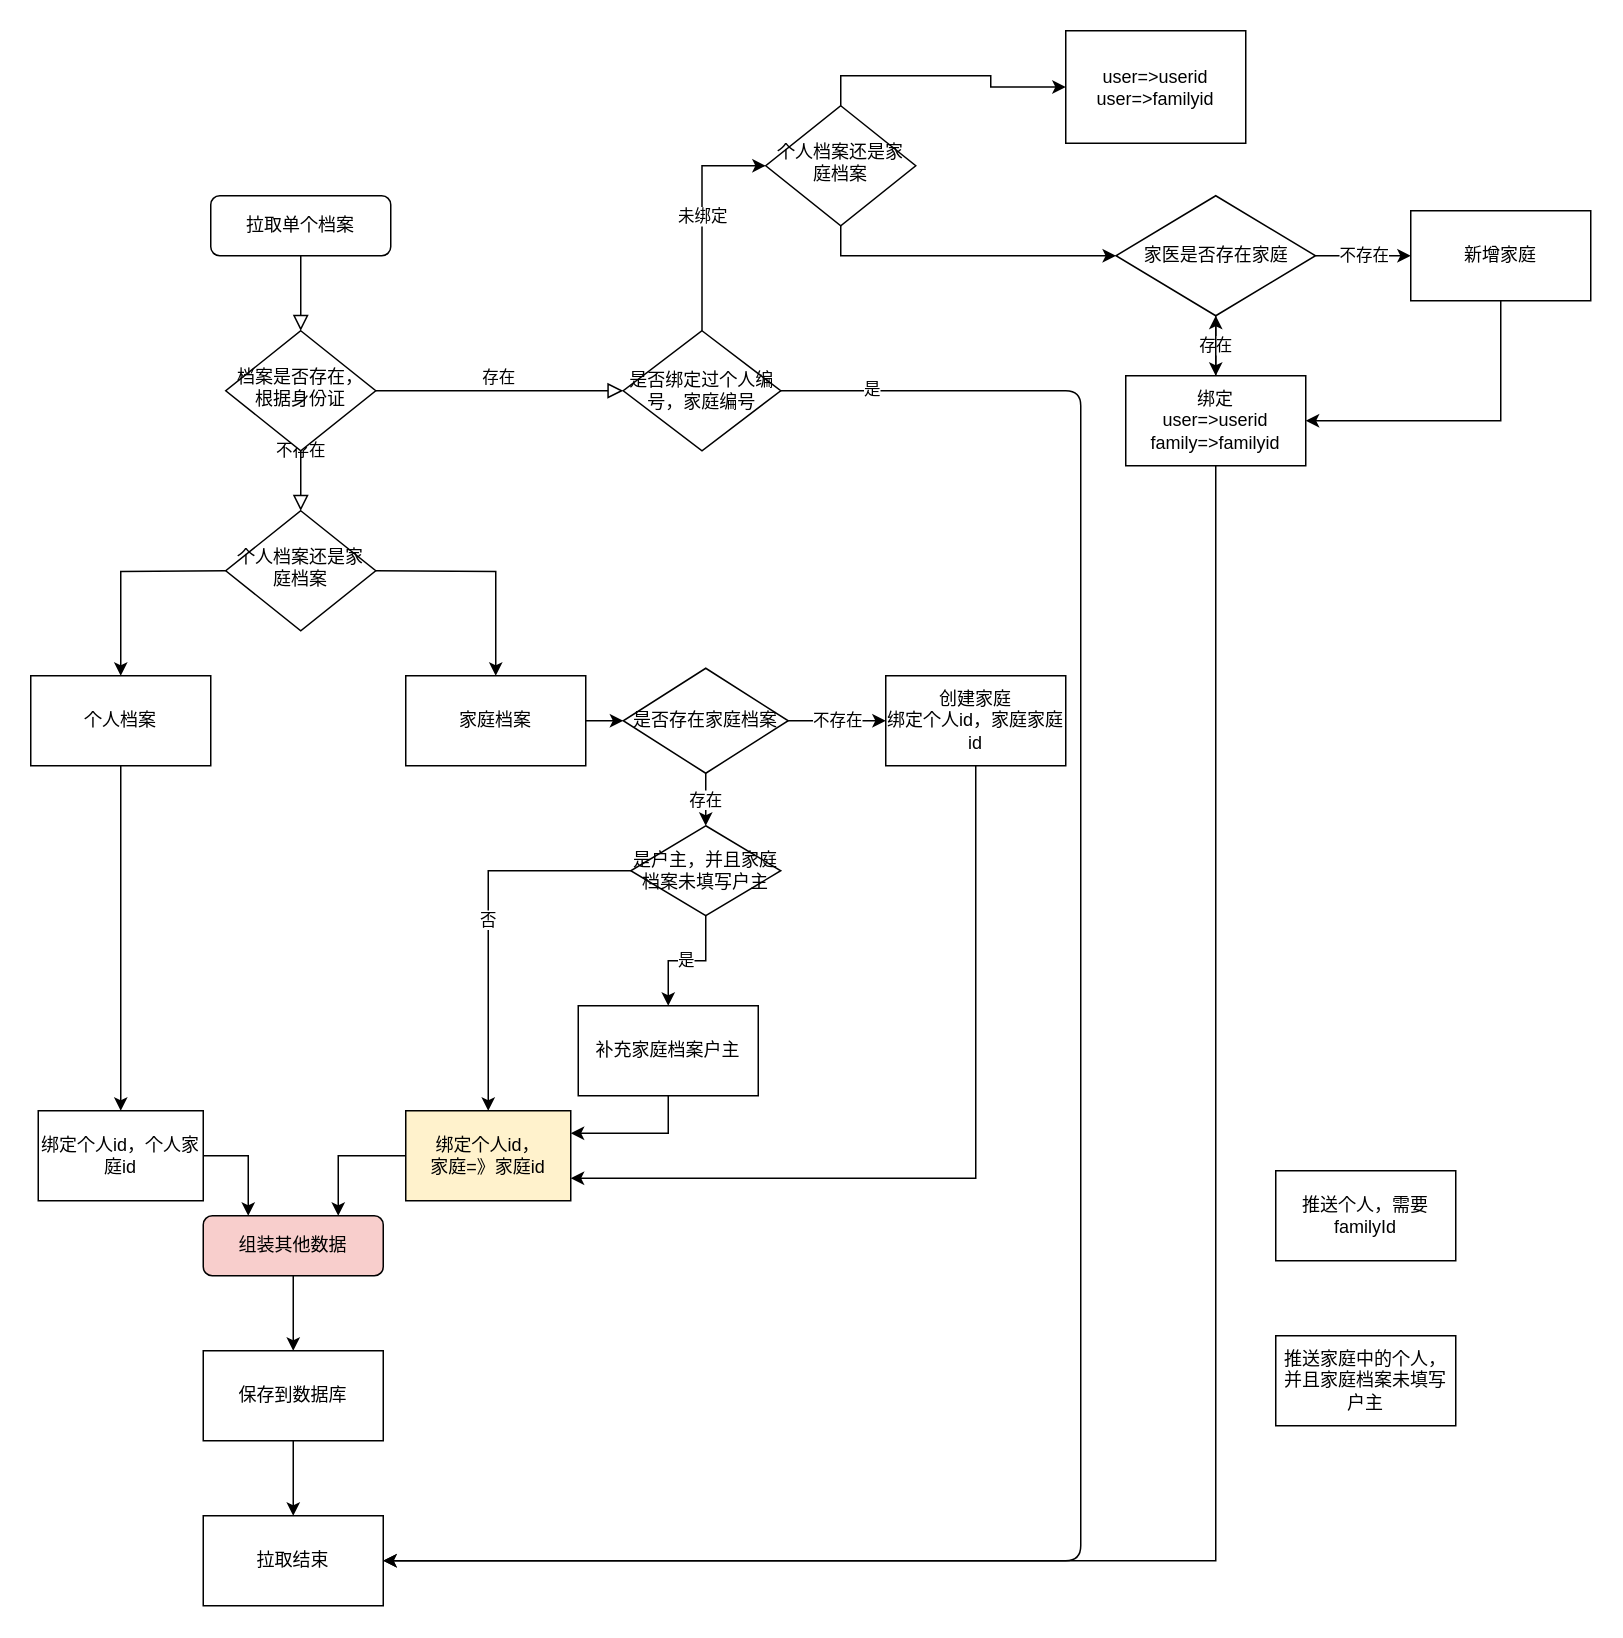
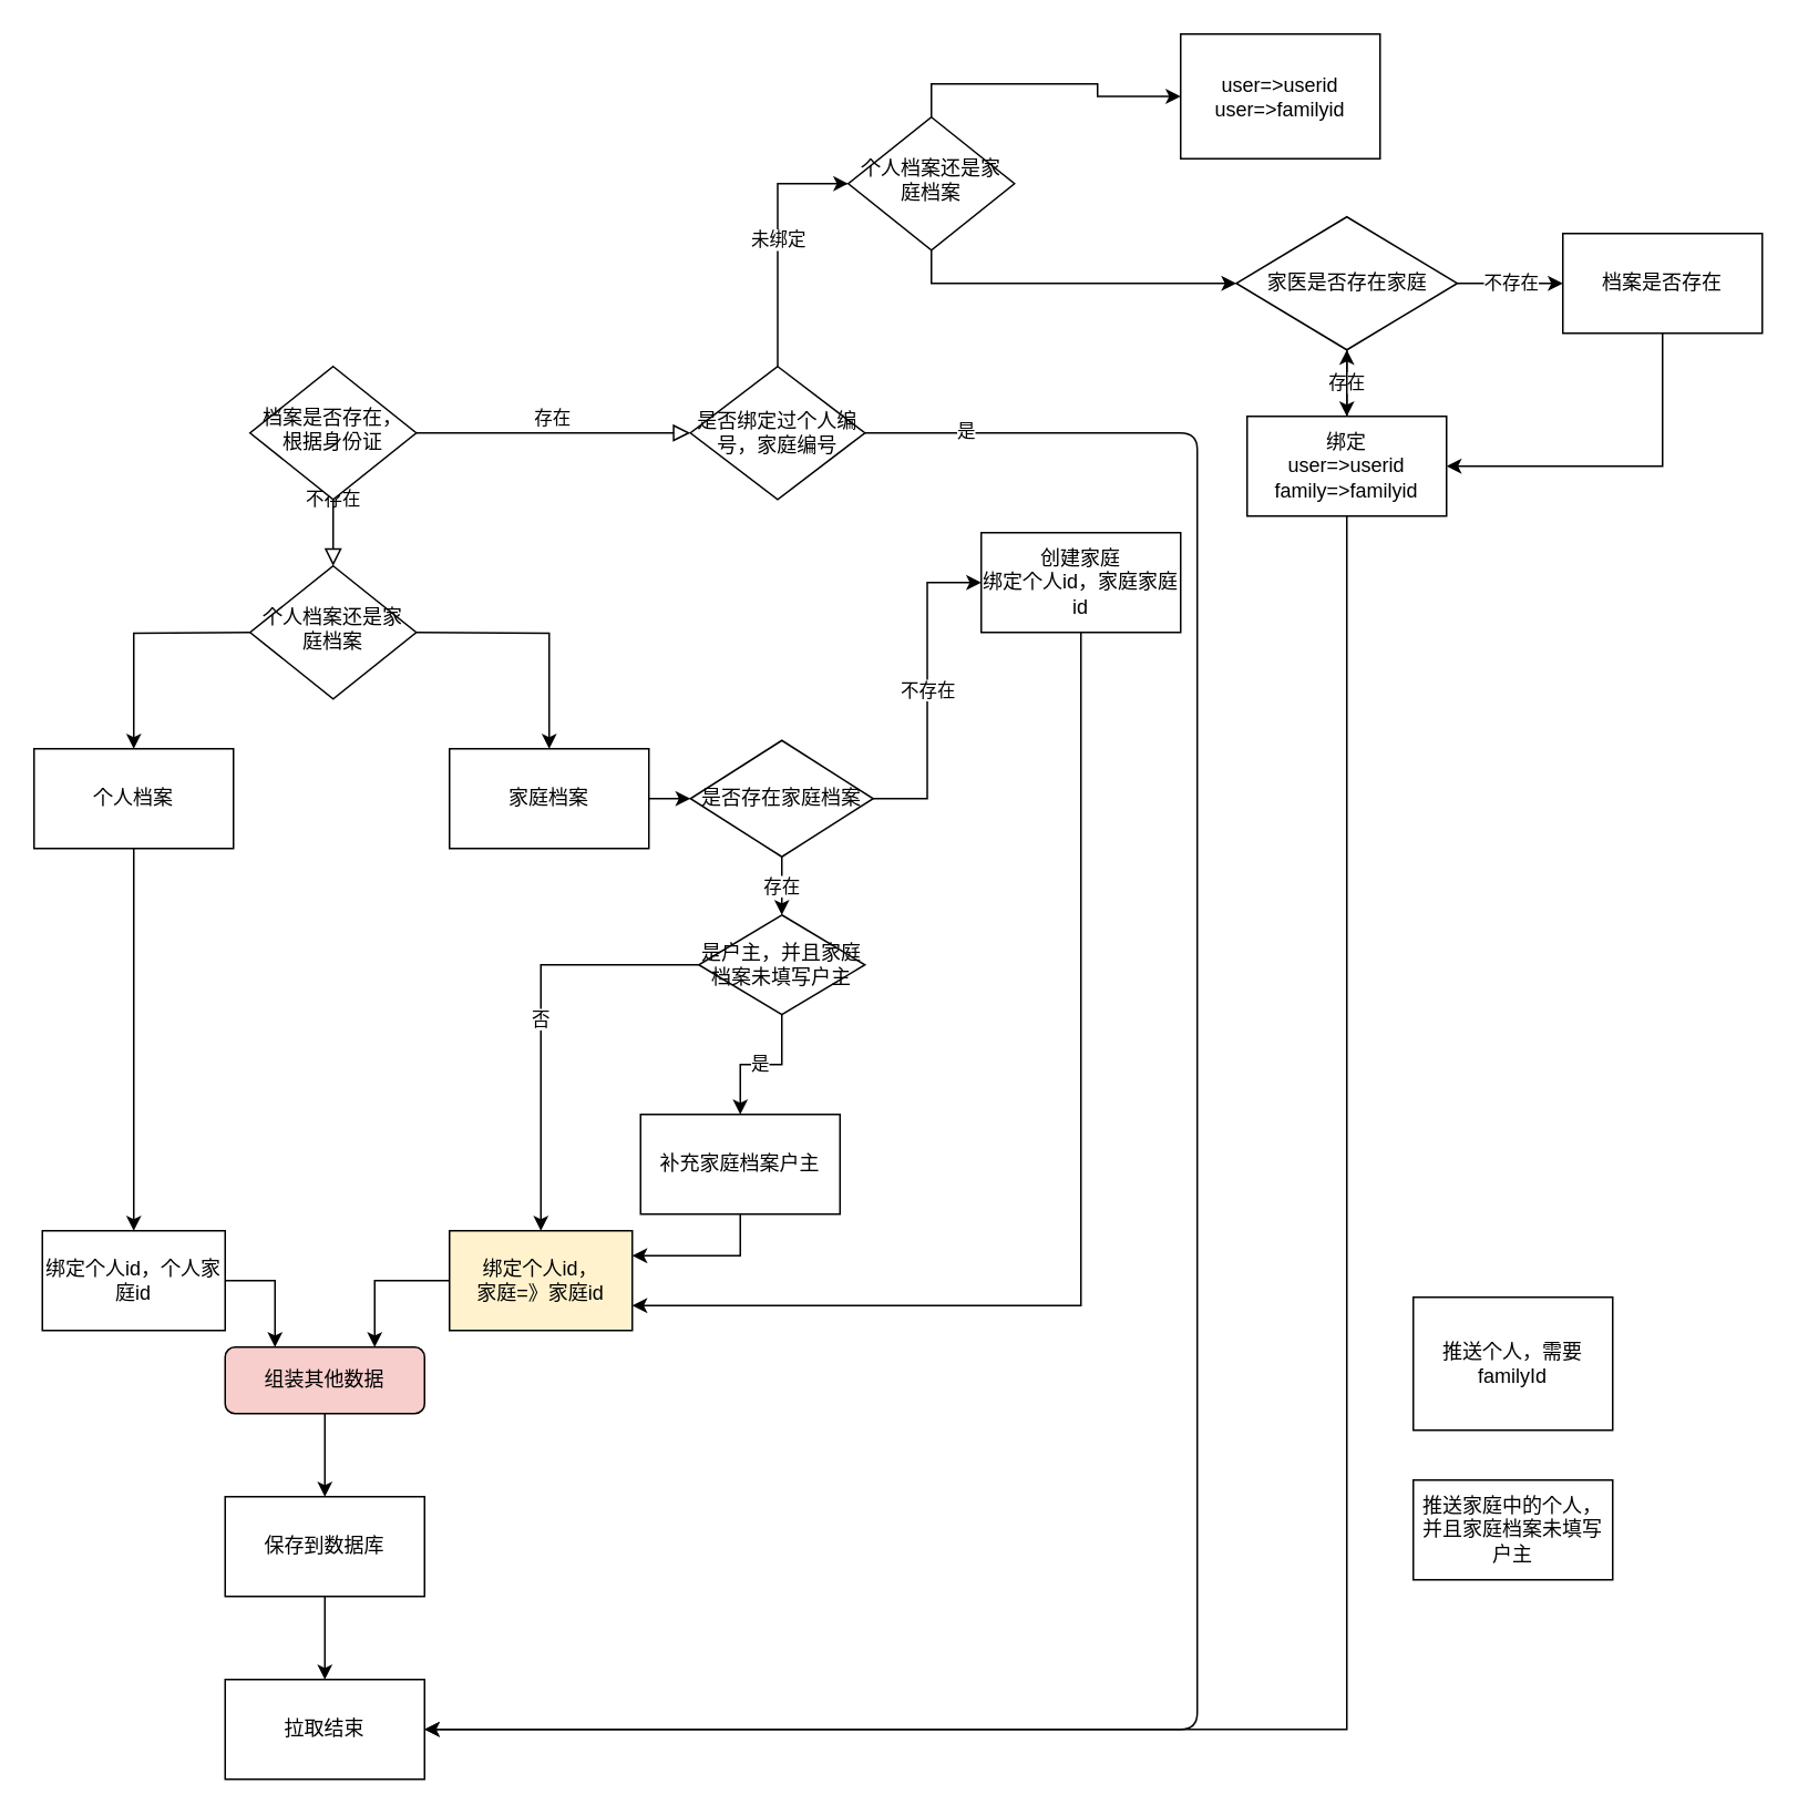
  <mxCell id="0" />
  <mxCell id="1" parent="0" />
- <mxCell id="2" value="" style="rounded=0;html=1;jettySize=auto;orthogonalLoop=1;fontSize=11;endArrow=block;endFill=0;endSize=8;strokeWidth=1;shadow=0;labelBackgroundColor=none;edgeStyle=orthogonalEdgeStyle;" parent="1" source="3" target="6" edge="1"><mxGeometry relative="1" as="geometry" /></mxCell>
- <mxCell id="3" value="拉取单个档案" style="rounded=1;whiteSpace=wrap;html=1;fontSize=12;glass=0;strokeWidth=1;shadow=0;" parent="1" vertex="1"><mxGeometry x="140" y="130" width="120" height="40" as="geometry" /></mxCell>
  <mxCell id="4" value="不存在" style="rounded=0;html=1;jettySize=auto;orthogonalLoop=1;fontSize=11;endArrow=block;endFill=0;endSize=8;strokeWidth=1;shadow=0;labelBackgroundColor=none;edgeStyle=orthogonalEdgeStyle;" parent="1" source="6" edge="1"><mxGeometry y="20" relative="1" as="geometry"><mxPoint as="offset" /><mxPoint x="200" y="340" as="targetPoint" /></mxGeometry></mxCell>
  <mxCell id="5" value="存在" style="edgeStyle=orthogonalEdgeStyle;rounded=0;html=1;jettySize=auto;orthogonalLoop=1;fontSize=11;endArrow=block;endFill=0;endSize=8;strokeWidth=1;shadow=0;labelBackgroundColor=none;entryX=0;entryY=0.5;entryDx=0;entryDy=0;" parent="1" source="6" edge="1"><mxGeometry y="10" relative="1" as="geometry"><mxPoint as="offset" /><Array as="points" /><mxPoint x="415" y="260" as="targetPoint" /></mxGeometry></mxCell>
  <mxCell id="6" value="档案是否存在，根据身份证" style="rhombus;whiteSpace=wrap;html=1;shadow=0;fontFamily=Helvetica;fontSize=12;align=center;strokeWidth=1;spacing=6;spacingTop=-4;" parent="1" vertex="1"><mxGeometry x="150" y="220" width="100" height="80" as="geometry" /></mxCell>
  <mxCell id="7" style="edgeStyle=orthogonalEdgeStyle;rounded=0;orthogonalLoop=1;jettySize=auto;html=1;exitX=0;exitY=0.5;exitDx=0;exitDy=0;entryX=0.5;entryY=0;entryDx=0;entryDy=0;" parent="1" target="23" edge="1"><mxGeometry relative="1" as="geometry"><mxPoint x="150" y="380" as="sourcePoint" /></mxGeometry></mxCell>
  <mxCell id="8" style="edgeStyle=orthogonalEdgeStyle;rounded=0;orthogonalLoop=1;jettySize=auto;html=1;exitX=1;exitY=0.5;exitDx=0;exitDy=0;entryX=0.5;entryY=0;entryDx=0;entryDy=0;" parent="1" target="25" edge="1"><mxGeometry relative="1" as="geometry"><mxPoint x="250" y="380" as="sourcePoint" /></mxGeometry></mxCell>
  <mxCell id="9" value="组装其他数据" style="rounded=1;whiteSpace=wrap;html=1;fontSize=12;glass=0;strokeWidth=1;shadow=0;fillColor=#f8cecc;" parent="1" vertex="1"><mxGeometry x="135" y="810" width="120" height="40" as="geometry" /></mxCell>
  <mxCell id="10" style="edgeStyle=orthogonalEdgeStyle;rounded=0;orthogonalLoop=1;jettySize=auto;html=1;exitX=0.5;exitY=1;exitDx=0;exitDy=0;entryX=1;entryY=0.75;entryDx=0;entryDy=0;" parent="1" source="11" target="30" edge="1"><mxGeometry relative="1" as="geometry" /></mxCell>
- <mxCell id="11" value="创建家庭&lt;br&gt;绑定个人id，家庭家庭id" style="rounded=0;whiteSpace=wrap;html=1;" parent="1" vertex="1"><mxGeometry x="590" y="450" width="120" height="60" as="geometry" /></mxCell>
+ <mxCell id="11" value="创建家庭&lt;br&gt;绑定个人id，家庭家庭id" style="rounded=0;whiteSpace=wrap;html=1;" parent="1" vertex="1"><mxGeometry x="590" y="320" width="120" height="60" as="geometry" /></mxCell>
  <mxCell id="12" style="edgeStyle=orthogonalEdgeStyle;rounded=0;orthogonalLoop=1;jettySize=auto;html=1;exitX=1;exitY=0.5;exitDx=0;exitDy=0;entryX=0.25;entryY=0;entryDx=0;entryDy=0;" parent="1" source="13" target="9" edge="1"><mxGeometry relative="1" as="geometry" /></mxCell>
  <mxCell id="13" value="绑定个人id，个人家庭id" style="rounded=0;whiteSpace=wrap;html=1;" parent="1" vertex="1"><mxGeometry x="25" y="740" width="110" height="60" as="geometry" /></mxCell>
  <mxCell id="14" value="保存到数据库" style="rounded=0;whiteSpace=wrap;html=1;" parent="1" vertex="1"><mxGeometry x="135" y="900" width="120" height="60" as="geometry" /></mxCell>
  <mxCell id="15" value="拉取结束" style="rounded=0;whiteSpace=wrap;html=1;" parent="1" vertex="1"><mxGeometry x="135" y="1010" width="120" height="60" as="geometry" /></mxCell>
  <mxCell id="16" value="" style="endArrow=classic;html=1;edgeStyle=elbowEdgeStyle;exitX=1;exitY=0.5;exitDx=0;exitDy=0;" parent="1" target="15" edge="1"><mxGeometry width="50" height="50" relative="1" as="geometry"><mxPoint x="515" y="260" as="sourcePoint" /><mxPoint x="580" y="940" as="targetPoint" /><Array as="points"><mxPoint x="720" y="580" /></Array></mxGeometry></mxCell>
  <mxCell id="17" value="是" style="edgeLabel;html=1;align=center;verticalAlign=middle;resizable=0;points=[];" parent="16" vertex="1" connectable="0"><mxGeometry x="-0.91" y="2" relative="1" as="geometry"><mxPoint as="offset" /></mxGeometry></mxCell>
  <mxCell id="18" value="" style="endArrow=classic;html=1;exitX=0.5;exitY=1;exitDx=0;exitDy=0;" parent="1" source="9" edge="1"><mxGeometry width="50" height="50" relative="1" as="geometry"><mxPoint x="365" y="720" as="sourcePoint" /><mxPoint x="195" y="900" as="targetPoint" /></mxGeometry></mxCell>
  <mxCell id="19" value="" style="endArrow=classic;html=1;exitX=0.5;exitY=1;exitDx=0;exitDy=0;entryX=0.5;entryY=0;entryDx=0;entryDy=0;" parent="1" source="14" target="15" edge="1"><mxGeometry width="50" height="50" relative="1" as="geometry"><mxPoint x="395" y="880" as="sourcePoint" /><mxPoint x="445" y="830" as="targetPoint" /></mxGeometry></mxCell>
- <mxCell id="20" value="推送个人，需要familyId" style="rounded=0;whiteSpace=wrap;html=1;" parent="1" vertex="1"><mxGeometry x="850" y="780" width="120" height="60" as="geometry" /></mxCell>
+ <mxCell id="20" value="推送个人，需要familyId" style="rounded=0;whiteSpace=wrap;html=1;" parent="1" vertex="1"><mxGeometry x="850" y="780" width="120" height="80" as="geometry" /></mxCell>
  <mxCell id="21" value="推送家庭中的个人，并且家庭档案未填写户主" style="rounded=0;whiteSpace=wrap;html=1;" parent="1" vertex="1"><mxGeometry x="850" y="890" width="120" height="60" as="geometry" /></mxCell>
  <mxCell id="22" style="edgeStyle=orthogonalEdgeStyle;rounded=0;orthogonalLoop=1;jettySize=auto;html=1;exitX=0.5;exitY=1;exitDx=0;exitDy=0;" parent="1" source="23" target="13" edge="1"><mxGeometry relative="1" as="geometry" /></mxCell>
  <mxCell id="23" value="个人档案" style="rounded=0;whiteSpace=wrap;html=1;" parent="1" vertex="1"><mxGeometry x="20" y="450" width="120" height="60" as="geometry" /></mxCell>
  <mxCell id="24" style="edgeStyle=orthogonalEdgeStyle;rounded=0;orthogonalLoop=1;jettySize=auto;html=1;exitX=1;exitY=0.5;exitDx=0;exitDy=0;entryX=0;entryY=0.5;entryDx=0;entryDy=0;" parent="1" source="25" target="28" edge="1"><mxGeometry relative="1" as="geometry" /></mxCell>
  <mxCell id="25" value="家庭档案" style="rounded=0;whiteSpace=wrap;html=1;" parent="1" vertex="1"><mxGeometry x="270" y="450" width="120" height="60" as="geometry" /></mxCell>
  <mxCell id="26" value="不存在" style="edgeStyle=orthogonalEdgeStyle;rounded=0;orthogonalLoop=1;jettySize=auto;html=1;exitX=1;exitY=0.5;exitDx=0;exitDy=0;entryX=0;entryY=0.5;entryDx=0;entryDy=0;" parent="1" source="28" target="11" edge="1"><mxGeometry relative="1" as="geometry" /></mxCell>
  <mxCell id="27" value="存在" style="edgeStyle=orthogonalEdgeStyle;rounded=0;orthogonalLoop=1;jettySize=auto;html=1;exitX=0.5;exitY=1;exitDx=0;exitDy=0;entryX=0.5;entryY=0;entryDx=0;entryDy=0;" parent="1" source="28" target="33" edge="1"><mxGeometry relative="1" as="geometry" /></mxCell>
  <mxCell id="28" value="是否存在家庭档案" style="rhombus;whiteSpace=wrap;html=1;" parent="1" vertex="1"><mxGeometry x="415" y="445" width="110" height="70" as="geometry" /></mxCell>
  <mxCell id="29" style="edgeStyle=orthogonalEdgeStyle;rounded=0;orthogonalLoop=1;jettySize=auto;html=1;exitX=0;exitY=0.5;exitDx=0;exitDy=0;entryX=0.75;entryY=0;entryDx=0;entryDy=0;" parent="1" source="30" target="9" edge="1"><mxGeometry relative="1" as="geometry" /></mxCell>
  <mxCell id="30" value="绑定个人id，&lt;br&gt;家庭=》家庭id" style="rounded=0;whiteSpace=wrap;html=1;fillColor=#fff2cc;" parent="1" vertex="1"><mxGeometry x="270" y="740" width="110" height="60" as="geometry" /></mxCell>
  <mxCell id="31" value="否" style="edgeStyle=orthogonalEdgeStyle;rounded=0;orthogonalLoop=1;jettySize=auto;html=1;exitX=0;exitY=0.5;exitDx=0;exitDy=0;entryX=0.5;entryY=0;entryDx=0;entryDy=0;" parent="1" source="33" target="30" edge="1"><mxGeometry relative="1" as="geometry" /></mxCell>
  <mxCell id="32" value="是" style="edgeStyle=orthogonalEdgeStyle;rounded=0;orthogonalLoop=1;jettySize=auto;html=1;exitX=0.5;exitY=1;exitDx=0;exitDy=0;entryX=0.5;entryY=0;entryDx=0;entryDy=0;" parent="1" source="33" target="35" edge="1"><mxGeometry relative="1" as="geometry" /></mxCell>
  <mxCell id="33" value="是户主，并且家庭档案未填写户主" style="rhombus;whiteSpace=wrap;html=1;" parent="1" vertex="1"><mxGeometry x="420" y="550" width="100" height="60" as="geometry" /></mxCell>
  <mxCell id="34" style="edgeStyle=orthogonalEdgeStyle;rounded=0;orthogonalLoop=1;jettySize=auto;html=1;exitX=0.5;exitY=1;exitDx=0;exitDy=0;entryX=1;entryY=0.25;entryDx=0;entryDy=0;" parent="1" source="35" target="30" edge="1"><mxGeometry relative="1" as="geometry" /></mxCell>
  <mxCell id="35" value="补充家庭档案户主" style="rounded=0;whiteSpace=wrap;html=1;" parent="1" vertex="1"><mxGeometry x="385" y="670" width="120" height="60" as="geometry" /></mxCell>
  <mxCell id="36" value="未绑定" style="edgeStyle=orthogonalEdgeStyle;rounded=0;orthogonalLoop=1;jettySize=auto;html=1;exitX=0.5;exitY=0;exitDx=0;exitDy=0;entryX=0;entryY=0.5;entryDx=0;entryDy=0;" parent="1" source="37" target="41" edge="1"><mxGeometry relative="1" as="geometry" /></mxCell>
  <mxCell id="37" value="是否绑定过个人编号，家庭编号" style="rhombus;whiteSpace=wrap;html=1;" parent="1" vertex="1"><mxGeometry x="415" y="220" width="105" height="80" as="geometry" /></mxCell>
  <mxCell id="38" value="个人档案还是家庭档案" style="rhombus;whiteSpace=wrap;html=1;shadow=0;fontFamily=Helvetica;fontSize=12;align=center;strokeWidth=1;spacing=6;spacingTop=-4;" parent="1" vertex="1"><mxGeometry x="150" y="340" width="100" height="80" as="geometry" /></mxCell>
  <mxCell id="39" style="edgeStyle=orthogonalEdgeStyle;rounded=0;orthogonalLoop=1;jettySize=auto;html=1;exitX=0.5;exitY=0;exitDx=0;exitDy=0;entryX=0;entryY=0.5;entryDx=0;entryDy=0;" parent="1" source="41" target="42" edge="1"><mxGeometry relative="1" as="geometry" /></mxCell>
  <mxCell id="40" style="edgeStyle=orthogonalEdgeStyle;rounded=0;orthogonalLoop=1;jettySize=auto;html=1;exitX=0.5;exitY=1;exitDx=0;exitDy=0;entryX=0;entryY=0.5;entryDx=0;entryDy=0;" parent="1" source="41" target="45" edge="1"><mxGeometry relative="1" as="geometry"><mxPoint x="690" y="170" as="targetPoint" /><Array as="points"><mxPoint x="560" y="170" /></Array></mxGeometry></mxCell>
  <mxCell id="41" value="个人档案还是家庭档案" style="rhombus;whiteSpace=wrap;html=1;shadow=0;fontFamily=Helvetica;fontSize=12;align=center;strokeWidth=1;spacing=6;spacingTop=-4;" parent="1" vertex="1"><mxGeometry x="510" y="70" width="100" height="80" as="geometry" /></mxCell>
  <mxCell id="42" value="user=&amp;gt;userid&lt;br&gt;user=&amp;gt;familyid" style="rounded=0;whiteSpace=wrap;html=1;" parent="1" vertex="1"><mxGeometry x="710" y="20" width="120" height="75" as="geometry" /></mxCell>
  <mxCell id="43" value="不存在" style="edgeStyle=orthogonalEdgeStyle;rounded=0;orthogonalLoop=1;jettySize=auto;html=1;exitX=1;exitY=0.5;exitDx=0;exitDy=0;entryX=0;entryY=0.5;entryDx=0;entryDy=0;" parent="1" source="45" target="47" edge="1"><mxGeometry relative="1" as="geometry"><mxPoint x="890" y="170" as="targetPoint" /></mxGeometry></mxCell>
  <mxCell id="44" value="存在" style="edgeStyle=orthogonalEdgeStyle;rounded=0;orthogonalLoop=1;jettySize=auto;html=1;exitX=0.5;exitY=1;exitDx=0;exitDy=0;entryX=0.5;entryY=0;entryDx=0;entryDy=0;" parent="1" source="45" target="50" edge="1"><mxGeometry relative="1" as="geometry"><mxPoint x="783" y="260" as="targetPoint" /></mxGeometry></mxCell>
  <mxCell id="45" value="&lt;span&gt;家医是否存在家庭&lt;/span&gt;" style="rhombus;whiteSpace=wrap;html=1;" parent="1" vertex="1"><mxGeometry x="743.5" y="130" width="133" height="80" as="geometry" /></mxCell>
  <mxCell id="46" style="edgeStyle=orthogonalEdgeStyle;rounded=0;orthogonalLoop=1;jettySize=auto;html=1;exitX=0.5;exitY=1;exitDx=0;exitDy=0;entryX=1;entryY=0.5;entryDx=0;entryDy=0;" parent="1" source="47" target="50" edge="1"><mxGeometry relative="1" as="geometry" /></mxCell>
- <mxCell id="47" value="新增家庭" style="rounded=0;whiteSpace=wrap;html=1;" parent="1" vertex="1"><mxGeometry x="940" y="140" width="120" height="60" as="geometry" /></mxCell>
+ <mxCell id="47" value="档案是否存在" style="rounded=0;whiteSpace=wrap;html=1;" parent="1" vertex="1"><mxGeometry x="940" y="140" width="120" height="60" as="geometry" /></mxCell>
  <mxCell id="48" value="" style="edgeStyle=orthogonalEdgeStyle;rounded=0;orthogonalLoop=1;jettySize=auto;html=1;" parent="1" source="50" target="45" edge="1"><mxGeometry relative="1" as="geometry" /></mxCell>
  <mxCell id="49" style="edgeStyle=orthogonalEdgeStyle;rounded=0;orthogonalLoop=1;jettySize=auto;html=1;exitX=0.5;exitY=1;exitDx=0;exitDy=0;entryX=1;entryY=0.5;entryDx=0;entryDy=0;" parent="1" source="50" target="15" edge="1"><mxGeometry relative="1" as="geometry" /></mxCell>
  <mxCell id="50" value="绑定&lt;br&gt;user=&amp;gt;userid&lt;br&gt;family=&amp;gt;familyid" style="rounded=0;whiteSpace=wrap;html=1;" parent="1" vertex="1"><mxGeometry x="750" y="250" width="120" height="60" as="geometry" /></mxCell>
